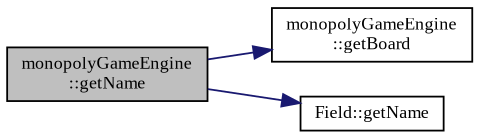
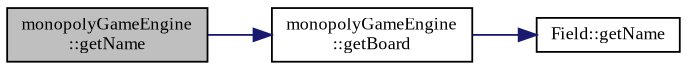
  digraph {
    fontname="Liberation Serif"
    rankdir=LR
    node [color=black fillcolor=white fontname="Liberation Serif" fontsize=10 shape=record style=filled]
    edge [color=midnightblue fontname="Liberation Serif" fontsize=10 labelfontname=Helvetica labelfontsize=10 style=solid]
    n1 [fillcolor=grey75 fontcolor=black height=0.2 label="monopolyGameEngine\l::getName" width=0.4]
    n2 [height=0.2 label="monopolyGameEngine\l::getBoard" width=0.4]
    n3 [height=0.2 label="Field::getName" width=0.4]
    n1 -> n2
-   n1 -> n3
+   n2 -> n3
  }
